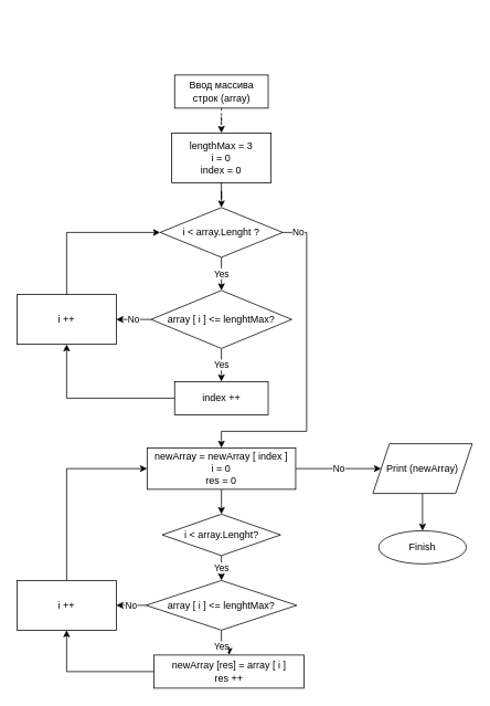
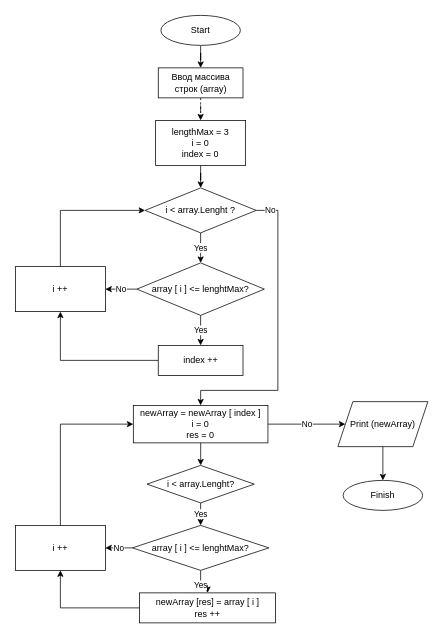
  <mxCell id="0" />
  <mxCell id="1" parent="0" />
+ <mxCell id="2" value="" style="edgeStyle=orthogonalEdgeStyle;rounded=0;orthogonalLoop=1;jettySize=auto;html=1;" edge="1" parent="1" source="3" target="6"><mxGeometry relative="1" as="geometry" /></mxCell>
+ <mxCell id="3" value="&lt;div&gt;Start&lt;/div&gt;" style="ellipse;whiteSpace=wrap;html=1;" vertex="1" parent="1"><mxGeometry x="214" y="20" width="106" height="40" as="geometry" /></mxCell>
  <mxCell id="4" value="Finish" style="ellipse;whiteSpace=wrap;html=1;" vertex="1" parent="1"><mxGeometry x="457" y="640" width="106" height="40" as="geometry" /></mxCell>
  <mxCell id="5" value="" style="edgeStyle=orthogonalEdgeStyle;rounded=0;orthogonalLoop=1;jettySize=auto;html=1;dashed=1;" edge="1" parent="1" source="6" target="8"><mxGeometry relative="1" as="geometry" /></mxCell>
  <mxCell id="6" value="&lt;div&gt;Ввод массива &lt;br&gt;&lt;/div&gt;&lt;div&gt;строк (array)&lt;br&gt;&lt;/div&gt;" style="rounded=0;whiteSpace=wrap;html=1;" vertex="1" parent="1"><mxGeometry x="210.5" y="90" width="113" height="40" as="geometry" /></mxCell>
  <mxCell id="7" value="" style="edgeStyle=orthogonalEdgeStyle;rounded=0;orthogonalLoop=1;jettySize=auto;html=1;" edge="1" parent="1" source="8" target="11"><mxGeometry relative="1" as="geometry" /></mxCell>
  <mxCell id="8" value="&lt;div&gt;lengthMax = 3&lt;/div&gt;&lt;div&gt;i = 0&lt;/div&gt;&lt;div&gt;index = 0&lt;br&gt;&lt;/div&gt;" style="rounded=0;whiteSpace=wrap;html=1;" vertex="1" parent="1"><mxGeometry x="207" y="160" width="120" height="60" as="geometry" /></mxCell>
  <mxCell id="9" value="Yes" style="edgeStyle=orthogonalEdgeStyle;rounded=0;orthogonalLoop=1;jettySize=auto;html=1;" edge="1" parent="1" source="11" target="14"><mxGeometry relative="1" as="geometry" /></mxCell>
  <mxCell id="10" value="No" style="edgeStyle=orthogonalEdgeStyle;rounded=0;orthogonalLoop=1;jettySize=auto;html=1;entryX=0.5;entryY=0;entryDx=0;entryDy=0;" edge="1" parent="1" source="11" target="21"><mxGeometry x="-0.903" relative="1" as="geometry"><mxPoint x="390" y="490" as="targetPoint" /><Array as="points"><mxPoint x="370" y="280" /><mxPoint x="370" y="520" /><mxPoint x="267" y="520" /></Array><mxPoint as="offset" /></mxGeometry></mxCell>
  <mxCell id="11" value="i &amp;lt; array.Lenght ?" style="rhombus;whiteSpace=wrap;html=1;" vertex="1" parent="1"><mxGeometry x="193" y="250" width="148" height="60" as="geometry" /></mxCell>
  <mxCell id="12" value="Yes" style="edgeStyle=orthogonalEdgeStyle;rounded=0;orthogonalLoop=1;jettySize=auto;html=1;" edge="1" parent="1" source="14" target="16"><mxGeometry relative="1" as="geometry" /></mxCell>
  <mxCell id="13" value="No" style="edgeStyle=orthogonalEdgeStyle;rounded=0;orthogonalLoop=1;jettySize=auto;html=1;" edge="1" parent="1" source="14" target="18"><mxGeometry relative="1" as="geometry" /></mxCell>
  <mxCell id="14" value="array [ i ] &amp;lt;= lenghtMax?" style="rhombus;whiteSpace=wrap;html=1;" vertex="1" parent="1"><mxGeometry x="182" y="350" width="170" height="70" as="geometry" /></mxCell>
  <mxCell id="15" style="edgeStyle=orthogonalEdgeStyle;rounded=0;orthogonalLoop=1;jettySize=auto;html=1;entryX=0.5;entryY=1;entryDx=0;entryDy=0;" edge="1" parent="1" source="16" target="18"><mxGeometry relative="1" as="geometry"><mxPoint x="80.5" y="440" as="targetPoint" /></mxGeometry></mxCell>
  <mxCell id="16" value="index ++" style="rounded=0;whiteSpace=wrap;html=1;" vertex="1" parent="1"><mxGeometry x="210.5" y="460" width="113" height="40" as="geometry" /></mxCell>
  <mxCell id="17" style="edgeStyle=orthogonalEdgeStyle;rounded=0;orthogonalLoop=1;jettySize=auto;html=1;" edge="1" parent="1" source="18" target="11"><mxGeometry relative="1" as="geometry"><mxPoint x="120" y="260" as="targetPoint" /><Array as="points"><mxPoint x="80" y="280" /></Array></mxGeometry></mxCell>
  <mxCell id="18" value="i ++" style="rounded=0;whiteSpace=wrap;html=1;" vertex="1" parent="1"><mxGeometry x="20" y="355" width="120" height="60" as="geometry" /></mxCell>
  <mxCell id="19" value="" style="edgeStyle=orthogonalEdgeStyle;rounded=0;orthogonalLoop=1;jettySize=auto;html=1;" edge="1" parent="1" source="21" target="23"><mxGeometry relative="1" as="geometry" /></mxCell>
  <mxCell id="20" value="No" style="edgeStyle=orthogonalEdgeStyle;rounded=0;orthogonalLoop=1;jettySize=auto;html=1;" edge="1" parent="1" source="21" target="32"><mxGeometry relative="1" as="geometry" /></mxCell>
  <mxCell id="21" value="&lt;div&gt;newArray = newArray [ index ]&lt;/div&gt;&lt;div&gt;i = 0&lt;/div&gt;&lt;div&gt;res = 0&lt;br&gt;&lt;/div&gt;" style="rounded=0;whiteSpace=wrap;html=1;" vertex="1" parent="1"><mxGeometry x="177.25" y="540" width="179.5" height="50" as="geometry" /></mxCell>
  <mxCell id="22" value="Yes" style="edgeStyle=orthogonalEdgeStyle;rounded=0;orthogonalLoop=1;jettySize=auto;html=1;" edge="1" parent="1" source="23" target="26"><mxGeometry relative="1" as="geometry" /></mxCell>
  <mxCell id="23" value="i &amp;lt; array.Lenght?" style="rhombus;whiteSpace=wrap;html=1;" vertex="1" parent="1"><mxGeometry x="195.5" y="620" width="143" height="50" as="geometry" /></mxCell>
  <mxCell id="24" value="Yes" style="edgeStyle=orthogonalEdgeStyle;rounded=0;orthogonalLoop=1;jettySize=auto;html=1;" edge="1" parent="1" source="26" target="28"><mxGeometry relative="1" as="geometry" /></mxCell>
  <mxCell id="25" value="No" style="edgeStyle=orthogonalEdgeStyle;rounded=0;orthogonalLoop=1;jettySize=auto;html=1;" edge="1" parent="1" source="26" target="30"><mxGeometry relative="1" as="geometry" /></mxCell>
  <mxCell id="26" value="array [ i ] &amp;lt;= lenghtMax?" style="rhombus;whiteSpace=wrap;html=1;" vertex="1" parent="1"><mxGeometry x="176" y="700" width="182" height="60" as="geometry" /></mxCell>
  <mxCell id="27" style="edgeStyle=orthogonalEdgeStyle;rounded=0;orthogonalLoop=1;jettySize=auto;html=1;entryX=0.5;entryY=1;entryDx=0;entryDy=0;" edge="1" parent="1" source="28" target="30"><mxGeometry relative="1" as="geometry" /></mxCell>
  <mxCell id="28" value="&lt;div&gt;newArray [res] = array [ i ]&lt;/div&gt;&lt;div&gt;res ++&lt;br&gt;&lt;/div&gt;" style="rounded=0;whiteSpace=wrap;html=1;" vertex="1" parent="1"><mxGeometry x="185.5" y="790" width="181.25" height="40" as="geometry" /></mxCell>
  <mxCell id="29" style="edgeStyle=orthogonalEdgeStyle;rounded=0;orthogonalLoop=1;jettySize=auto;html=1;entryX=0;entryY=0.5;entryDx=0;entryDy=0;" edge="1" parent="1" source="30" target="21"><mxGeometry relative="1" as="geometry"><mxPoint x="80" y="560" as="targetPoint" /><Array as="points"><mxPoint x="80" y="565" /></Array></mxGeometry></mxCell>
  <mxCell id="30" value="i ++" style="rounded=0;whiteSpace=wrap;html=1;" vertex="1" parent="1"><mxGeometry x="20" y="700" width="120" height="60" as="geometry" /></mxCell>
  <mxCell id="31" value="" style="edgeStyle=orthogonalEdgeStyle;rounded=0;orthogonalLoop=1;jettySize=auto;html=1;" edge="1" parent="1" source="32" target="4"><mxGeometry relative="1" as="geometry" /></mxCell>
  <mxCell id="32" value="Print (newArray)" style="shape=parallelogram;perimeter=parallelogramPerimeter;whiteSpace=wrap;html=1;fixedSize=1;" vertex="1" parent="1"><mxGeometry x="450" y="535" width="120" height="60" as="geometry" /></mxCell>
